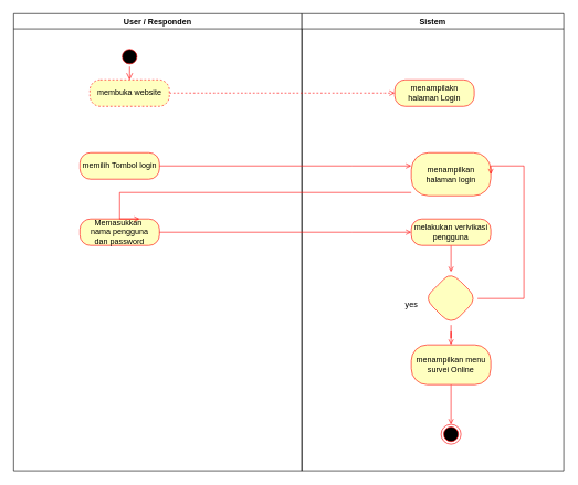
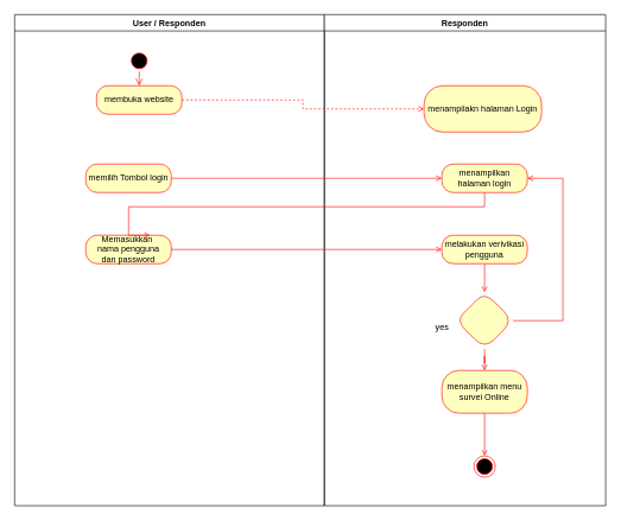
  <mxCell id="0" />
  <mxCell id="1" parent="0" />
  <mxCell id="2" value="User / Responden" style="swimlane;whiteSpace=wrap;startSize=23;" parent="1" vertex="1"><mxGeometry x="20" y="20" width="435" height="690" as="geometry" /></mxCell>
  <mxCell id="3" value="" style="ellipse;shape=startState;fillColor=#000000;strokeColor=#ff0000;" parent="2" vertex="1"><mxGeometry x="160" y="50" width="30" height="30" as="geometry" /></mxCell>
  <mxCell id="4" value="memilih Tombol login" style="rounded=1;whiteSpace=wrap;html=1;arcSize=40;fontColor=#000000;fillColor=#ffffc0;strokeColor=#ff0000;" parent="2" vertex="1"><mxGeometry x="100" y="210" width="120" height="40" as="geometry" /></mxCell>
  <mxCell id="5" value="Memasukkan&amp;nbsp;&lt;br&gt;nama pengguna&lt;br&gt;dan password" style="rounded=1;whiteSpace=wrap;html=1;arcSize=40;fontColor=#000000;fillColor=#ffffc0;strokeColor=#ff0000;" parent="2" vertex="1"><mxGeometry x="100" y="310" width="120" height="40" as="geometry" /></mxCell>
- <mxCell id="6" value="Sistem" style="swimlane;whiteSpace=wrap" parent="1" vertex="1"><mxGeometry x="455" y="20" width="395" height="690" as="geometry" /></mxCell>
- <mxCell id="7" value="menampilakn halaman Login" style="rounded=1;whiteSpace=wrap;html=1;arcSize=40;fontColor=#000000;fillColor=#ffffc0;strokeColor=#ff0000;" parent="6" vertex="1"><mxGeometry x="140" y="100" width="120" height="40" as="geometry" /></mxCell>
+ <mxCell id="6" value="Responden" style="swimlane;whiteSpace=wrap" parent="1" vertex="1"><mxGeometry x="455" y="20" width="395" height="690" as="geometry" /></mxCell>
+ <mxCell id="7" value="menampilakn halaman Login" style="rounded=1;whiteSpace=wrap;html=1;arcSize=40;fontColor=#000000;fillColor=#ffffc0;strokeColor=#ff0000;" parent="6" vertex="1"><mxGeometry x="140" y="100" width="165" height="65" as="geometry" /></mxCell>
  <mxCell id="8" value="" style="edgeStyle=orthogonalEdgeStyle;rounded=0;orthogonalLoop=1;jettySize=auto;html=1;strokeColor=#FF0A0A;endArrow=open;endFill=0;" parent="6" source="9" target="10" edge="1"><mxGeometry relative="1" as="geometry" /></mxCell>
  <mxCell id="9" value="melakukan verivikasi pengguna" style="rounded=1;whiteSpace=wrap;html=1;arcSize=40;fontColor=#000000;fillColor=#ffffc0;strokeColor=#ff0000;" parent="6" vertex="1"><mxGeometry x="165" y="310" width="120" height="40" as="geometry" /></mxCell>
  <mxCell id="10" value="" style="rhombus;whiteSpace=wrap;html=1;fillColor=#ffffc0;strokeColor=#ff0000;fontColor=#000000;rounded=1;arcSize=40;" parent="6" vertex="1"><mxGeometry x="185" y="390" width="80" height="80" as="geometry" /></mxCell>
- <mxCell id="11" value="menampilkan halaman login" style="rounded=1;whiteSpace=wrap;html=1;arcSize=40;fontColor=#000000;fillColor=#ffffc0;strokeColor=#ff0000;" parent="6" vertex="1"><mxGeometry x="165" y="210" width="120" height="65" as="geometry" /></mxCell>
+ <mxCell id="11" value="menampilkan halaman login" style="rounded=1;whiteSpace=wrap;html=1;arcSize=40;fontColor=#000000;fillColor=#ffffc0;strokeColor=#ff0000;" parent="6" vertex="1"><mxGeometry x="165" y="210" width="120" height="40" as="geometry" /></mxCell>
  <mxCell id="12" style="edgeStyle=orthogonalEdgeStyle;rounded=0;orthogonalLoop=1;jettySize=auto;html=1;strokeColor=#FF0A0A;endArrow=open;endFill=0;entryX=1;entryY=0.5;entryDx=0;entryDy=0;" parent="6" source="10" target="11" edge="1"><mxGeometry relative="1" as="geometry"><mxPoint x="376.391" y="420" as="targetPoint" /><Array as="points"><mxPoint x="335" y="430" /><mxPoint x="335" y="230" /></Array></mxGeometry></mxCell>
  <mxCell id="13" style="edgeStyle=orthogonalEdgeStyle;rounded=0;orthogonalLoop=1;jettySize=auto;html=1;strokeColor=#FF0A0A;endArrow=open;endFill=0;" parent="6" source="14" target="16" edge="1"><mxGeometry relative="1" as="geometry" /></mxCell>
  <mxCell id="14" value="menampilkan menu survei Online" style="whiteSpace=wrap;html=1;fillColor=#ffffc0;strokeColor=#ff0000;fontColor=#000000;rounded=1;arcSize=40;" parent="6" vertex="1"><mxGeometry x="165" y="500" width="120" height="60" as="geometry" /></mxCell>
  <mxCell id="15" value="" style="edgeStyle=orthogonalEdgeStyle;rounded=0;orthogonalLoop=1;jettySize=auto;html=1;strokeColor=#FF0A0A;endArrow=open;endFill=0;" parent="6" source="10" target="14" edge="1"><mxGeometry relative="1" as="geometry" /></mxCell>
  <mxCell id="16" value="" style="ellipse;html=1;shape=endState;fillColor=#000000;strokeColor=#ff0000;" parent="6" vertex="1"><mxGeometry x="210" y="620" width="30" height="30" as="geometry" /></mxCell>
  <mxCell id="17" style="edgeStyle=orthogonalEdgeStyle;rounded=0;orthogonalLoop=1;jettySize=auto;html=1;entryX=0;entryY=0.5;entryDx=0;entryDy=0;strokeColor=#FF0A0A;endArrow=open;endFill=0;dashed=1;" parent="1" source="18" target="7" edge="1"><mxGeometry relative="1" as="geometry" /></mxCell>
- <mxCell id="18" value="membuka website" style="rounded=1;whiteSpace=wrap;html=1;arcSize=40;fontColor=#000000;fillColor=#ffffc0;strokeColor=#ff0000;dashed=1;" parent="1" vertex="1"><mxGeometry x="135" y="120" width="120" height="40" as="geometry" /></mxCell>
+ <mxCell id="18" value="membuka website" style="rounded=1;whiteSpace=wrap;html=1;arcSize=40;fontColor=#000000;fillColor=#ffffc0;strokeColor=#ff0000;" parent="1" vertex="1"><mxGeometry x="135" y="120" width="120" height="40" as="geometry" /></mxCell>
  <mxCell id="19" value="" style="edgeStyle=elbowEdgeStyle;elbow=horizontal;verticalAlign=bottom;endArrow=open;endSize=8;strokeColor=#FF0000;endFill=1;rounded=0;" parent="1" source="3" target="18" edge="1"><mxGeometry x="-880" y="70" as="geometry"><mxPoint x="195" y="140" as="targetPoint" /></mxGeometry></mxCell>
  <mxCell id="20" value="" style="edgeStyle=orthogonalEdgeStyle;rounded=0;orthogonalLoop=1;jettySize=auto;html=1;strokeColor=#FF0A0A;endArrow=open;endFill=0;" parent="1" source="5" target="9" edge="1"><mxGeometry relative="1" as="geometry"><Array as="points"><mxPoint x="530" y="350" /><mxPoint x="530" y="350" /></Array></mxGeometry></mxCell>
  <mxCell id="21" value="" style="edgeStyle=orthogonalEdgeStyle;rounded=0;orthogonalLoop=1;jettySize=auto;html=1;strokeColor=#FF0A0A;endArrow=open;endFill=0;" parent="1" source="4" target="11" edge="1"><mxGeometry relative="1" as="geometry"><Array as="points"><mxPoint x="530" y="250" /><mxPoint x="530" y="250" /></Array></mxGeometry></mxCell>
  <mxCell id="22" style="edgeStyle=orthogonalEdgeStyle;rounded=0;orthogonalLoop=1;jettySize=auto;html=1;entryX=0.75;entryY=0;entryDx=0;entryDy=0;strokeColor=#FF0A0A;endArrow=open;endFill=0;" parent="1" source="11" target="5" edge="1"><mxGeometry relative="1" as="geometry"><Array as="points"><mxPoint x="680" y="290" /><mxPoint x="180" y="290" /><mxPoint x="180" y="330" /></Array></mxGeometry></mxCell>
  <mxCell id="23" value="yes" style="text;html=1;align=center;verticalAlign=middle;resizable=0;points=[];autosize=1;strokeColor=none;fillColor=none;" parent="1" vertex="1"><mxGeometry x="600" y="445" width="40" height="30" as="geometry" /></mxCell>
